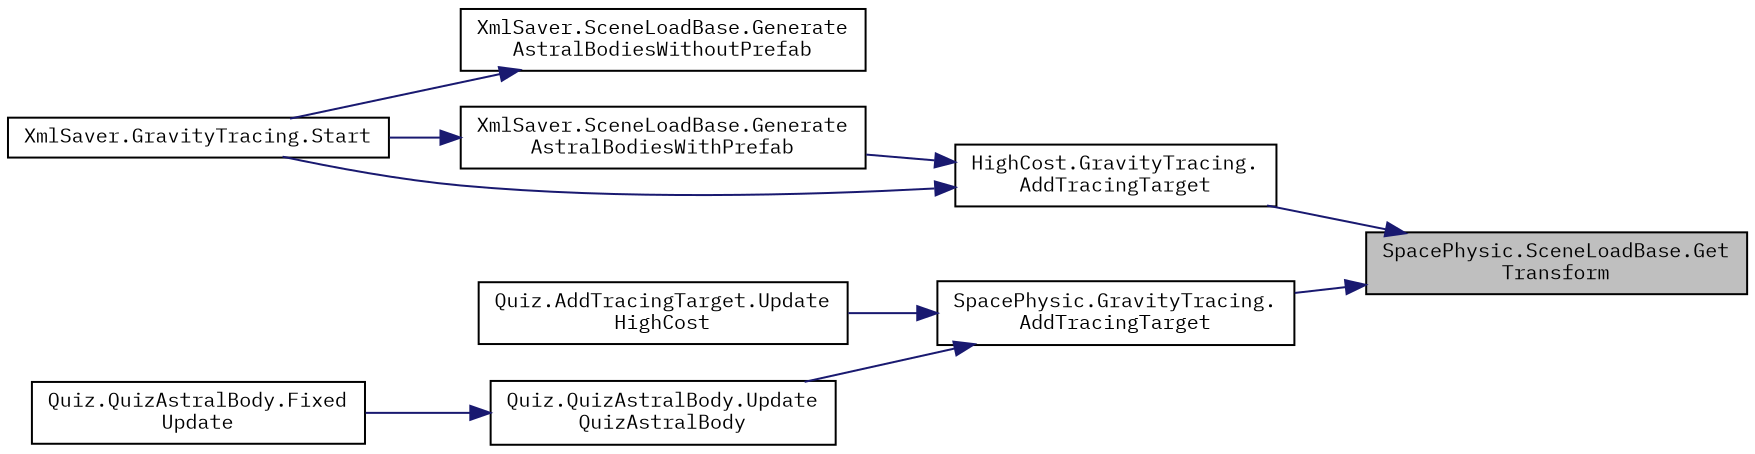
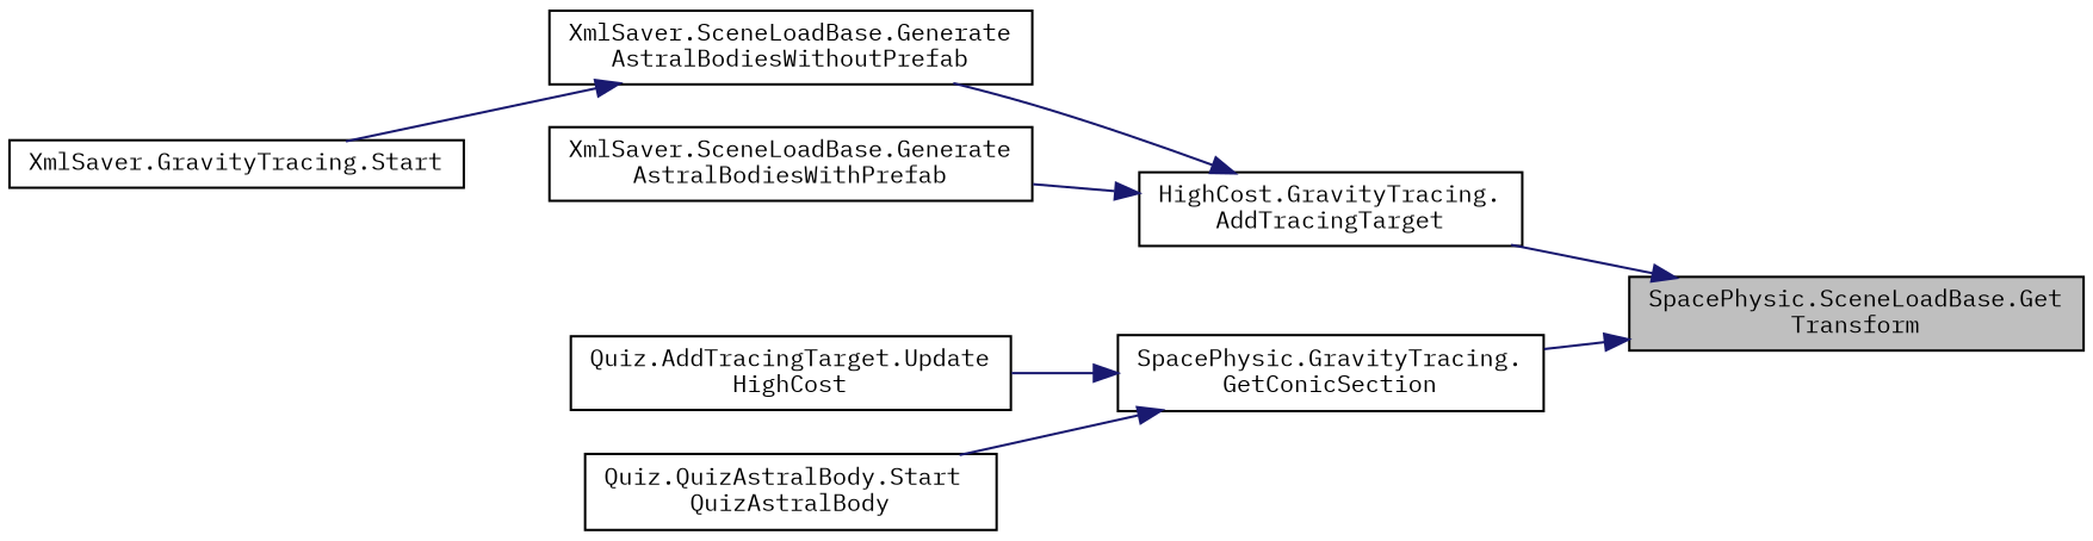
  digraph {
    fontname="IBM Plex Mono"
    rankdir=RL
    node [color=black fillcolor=white fontname="IBM Plex Mono" fontsize=10 shape=record style=filled]
    edge [color=midnightblue dir=back fontname="IBM Plex Mono" fontsize=10 labelfontname=Helvetica labelfontsize=10 style=solid]
    n1 [fillcolor=grey75 fontcolor=black height=0.2 label="SpacePhysic.SceneLoadBase.Get\lTransform" width=0.4]
    n2 [height=0.2 label="HighCost.GravityTracing.\lAddTracingTarget" width=0.4]
-   n3 [height=0.2 label="SpacePhysic.GravityTracing.\lAddTracingTarget" width=0.4]
+   n3 [height=0.2 label="SpacePhysic.GravityTracing.\lGetConicSection" width=0.4]
    n4 [height=0.2 label="XmlSaver.SceneLoadBase.Generate\lAstralBodiesWithoutPrefab" width=0.4]
    n5 [height=0.2 label="XmlSaver.SceneLoadBase.Generate\lAstralBodiesWithPrefab" width=0.4]
    n6 [height=0.2 label="Quiz.AddTracingTarget.Update\lHighCost" width=0.4]
-   n7 [height=0.2 label="Quiz.QuizAstralBody.Update\lQuizAstralBody" width=0.4]
+   n7 [height=0.2 label="Quiz.QuizAstralBody.Start\lQuizAstralBody" width=0.4]
    n8 [height=0.2 label="XmlSaver.GravityTracing.Start" width=0.4]
-   n9 [height=0.2 label="Quiz.QuizAstralBody.Fixed\lUpdate" width=0.4]
    n1 -> n2
    n1 -> n3
-   n2 -> n8
+   n2 -> n4
    n2 -> n5
    n3 -> n6
    n3 -> n7
    n4 -> n8
-   n5 -> n8
-   n7 -> n9
  }
